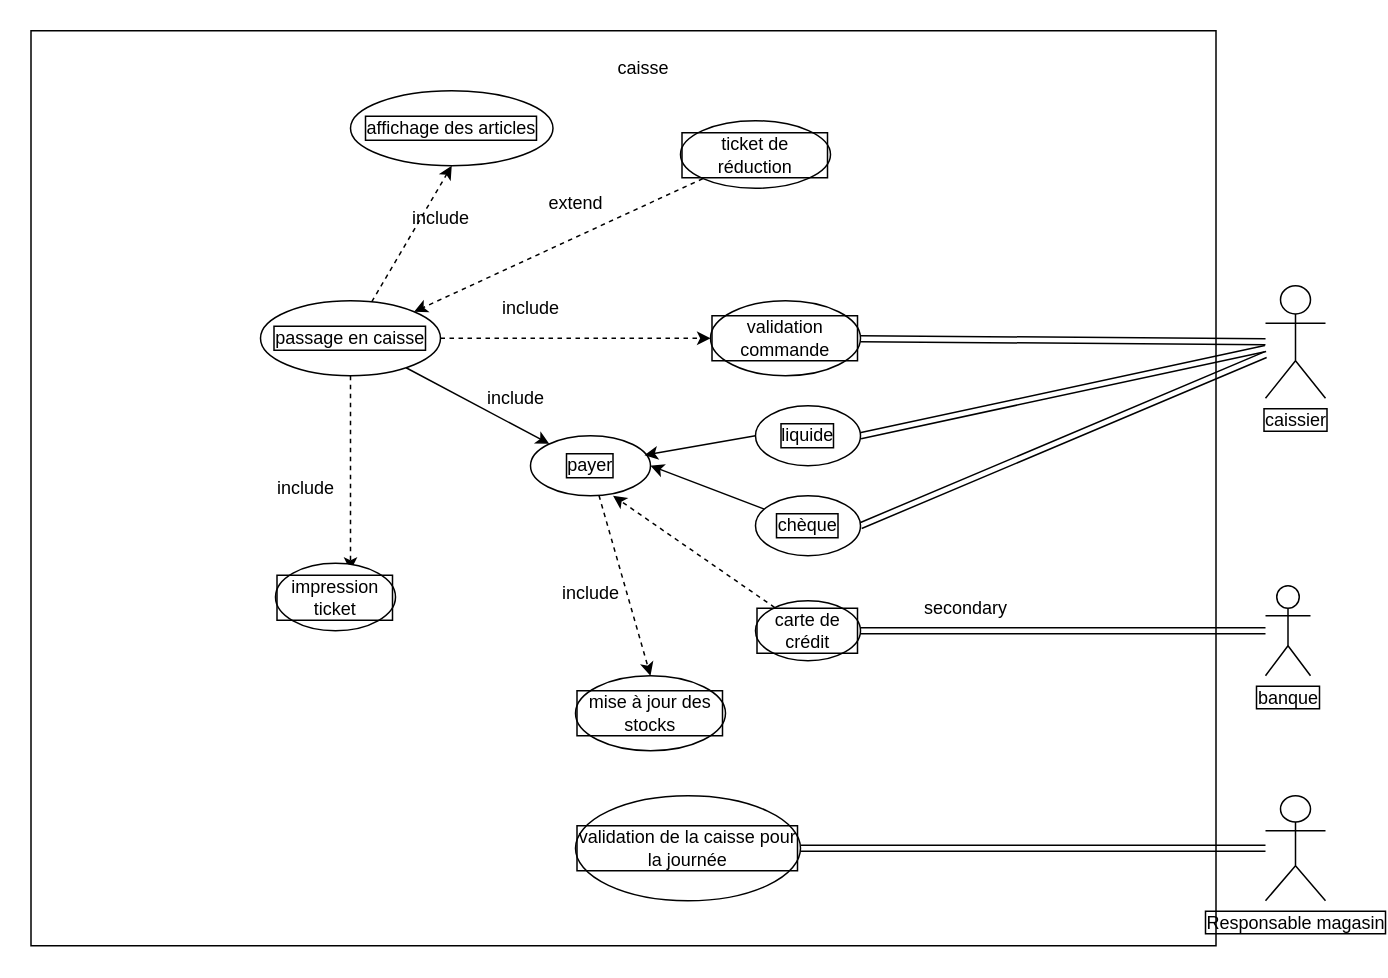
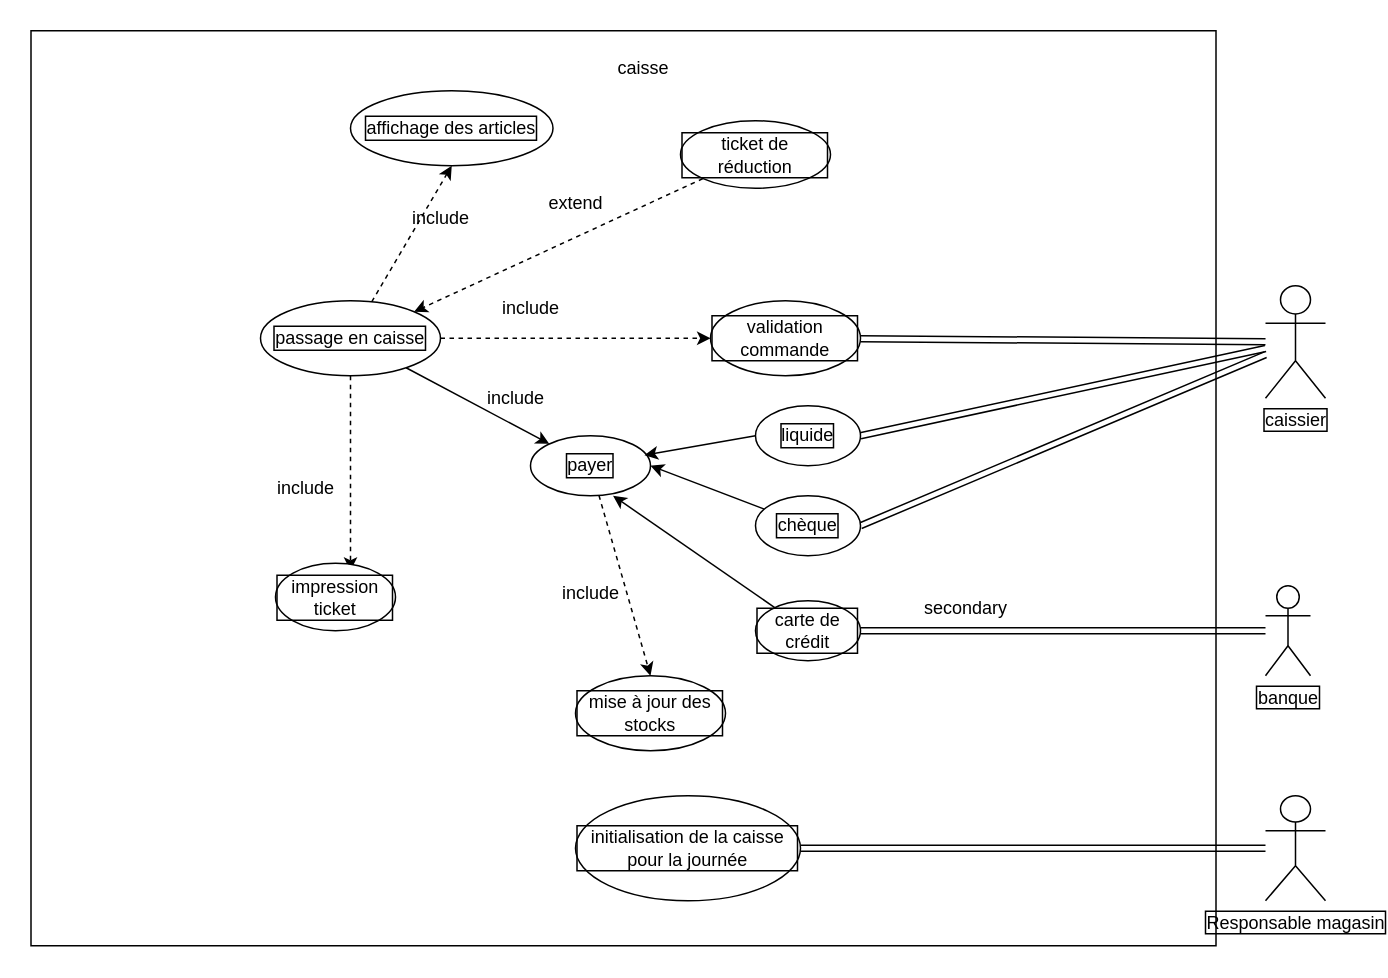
  <mxCell id="0" />
  <mxCell id="1" parent="0" />
  <mxCell id="2" value="" style="whiteSpace=wrap;html=1;" vertex="1" parent="1"><mxGeometry x="20" y="20" width="790" height="610" as="geometry" /></mxCell>
  <mxCell id="3" style="edgeStyle=none;html=1;entryX=0.5;entryY=1;entryDx=0;entryDy=0;dashed=1;strokeColor=default;" parent="1" source="7" target="12" edge="1"><mxGeometry relative="1" as="geometry" /></mxCell>
  <mxCell id="4" style="edgeStyle=none;html=1;entryX=0;entryY=0.5;entryDx=0;entryDy=0;dashed=1;strokeColor=default;" parent="1" source="7" target="14" edge="1"><mxGeometry relative="1" as="geometry" /></mxCell>
  <mxCell id="5" style="edgeStyle=none;html=1;strokeColor=default;dashed=0;" parent="1" source="7" target="17" edge="1"><mxGeometry relative="1" as="geometry" /></mxCell>
  <mxCell id="6" style="edgeStyle=none;html=1;entryX=0.625;entryY=0.111;entryDx=0;entryDy=0;entryPerimeter=0;strokeColor=default;dashed=1;" parent="1" source="7" target="28" edge="1"><mxGeometry relative="1" as="geometry" /></mxCell>
  <mxCell id="7" value="passage en caisse" style="ellipse;whiteSpace=wrap;html=1;labelBorderColor=default;" parent="1" vertex="1"><mxGeometry x="173" y="200" width="120" height="50" as="geometry" /></mxCell>
  <mxCell id="8" style="edgeStyle=none;shape=link;html=1;strokeColor=default;" parent="1" source="11" target="14" edge="1"><mxGeometry relative="1" as="geometry" /></mxCell>
  <mxCell id="9" style="edgeStyle=none;shape=link;html=1;entryX=1;entryY=0.5;entryDx=0;entryDy=0;strokeColor=default;" parent="1" source="11" target="22" edge="1"><mxGeometry relative="1" as="geometry" /></mxCell>
  <mxCell id="10" style="edgeStyle=none;shape=link;html=1;entryX=1;entryY=0.5;entryDx=0;entryDy=0;strokeColor=default;" parent="1" source="11" target="20" edge="1"><mxGeometry relative="1" as="geometry" /></mxCell>
  <mxCell id="11" value="caissier" style="shape=umlActor;verticalLabelPosition=bottom;verticalAlign=top;html=1;outlineConnect=0;labelBorderColor=default;" parent="1" vertex="1"><mxGeometry x="843" y="190" width="40" height="75" as="geometry" /></mxCell>
  <mxCell id="12" value="affichage des articles" style="ellipse;whiteSpace=wrap;html=1;labelBorderColor=default;" parent="1" vertex="1"><mxGeometry x="233" y="60" width="135" height="50" as="geometry" /></mxCell>
  <mxCell id="13" value="include" style="text;html=1;align=center;verticalAlign=middle;resizable=0;points=[];autosize=1;strokeColor=none;fillColor=none;" parent="1" vertex="1"><mxGeometry x="263" y="130" width="60" height="30" as="geometry" /></mxCell>
  <mxCell id="14" value="validation commande" style="ellipse;whiteSpace=wrap;html=1;labelBorderColor=default;" parent="1" vertex="1"><mxGeometry x="473" y="200" width="100" height="50" as="geometry" /></mxCell>
  <mxCell id="15" value="include" style="text;html=1;align=center;verticalAlign=middle;resizable=0;points=[];autosize=1;strokeColor=none;fillColor=none;" parent="1" vertex="1"><mxGeometry x="323" y="190" width="60" height="30" as="geometry" /></mxCell>
  <mxCell id="16" style="edgeStyle=none;html=1;entryX=0.5;entryY=0;entryDx=0;entryDy=0;strokeColor=default;dashed=1;" parent="1" source="17" target="33" edge="1"><mxGeometry relative="1" as="geometry" /></mxCell>
  <mxCell id="17" value="payer" style="ellipse;whiteSpace=wrap;html=1;labelBorderColor=default;" parent="1" vertex="1"><mxGeometry x="353" y="290" width="80" height="40" as="geometry" /></mxCell>
  <mxCell id="18" value="include" style="text;html=1;align=center;verticalAlign=middle;resizable=0;points=[];autosize=1;strokeColor=none;fillColor=none;" parent="1" vertex="1"><mxGeometry x="313" y="250" width="60" height="30" as="geometry" /></mxCell>
  <mxCell id="19" style="edgeStyle=none;html=1;exitX=0;exitY=0.5;exitDx=0;exitDy=0;entryX=0.95;entryY=0.325;entryDx=0;entryDy=0;entryPerimeter=0;strokeColor=default;" parent="1" source="20" target="17" edge="1"><mxGeometry relative="1" as="geometry" /></mxCell>
  <mxCell id="20" value="liquide" style="ellipse;whiteSpace=wrap;html=1;labelBorderColor=default;" parent="1" vertex="1"><mxGeometry x="503" y="270" width="70" height="40" as="geometry" /></mxCell>
  <mxCell id="21" style="edgeStyle=none;html=1;entryX=1;entryY=0.5;entryDx=0;entryDy=0;strokeColor=default;" parent="1" source="22" target="17" edge="1"><mxGeometry relative="1" as="geometry" /></mxCell>
  <mxCell id="22" value="chèque" style="ellipse;whiteSpace=wrap;html=1;labelBorderColor=default;" parent="1" vertex="1"><mxGeometry x="503" y="330" width="70" height="40" as="geometry" /></mxCell>
- <mxCell id="23" style="edgeStyle=none;html=1;strokeColor=default;entryX=0.688;entryY=1;entryDx=0;entryDy=0;entryPerimeter=0;dashed=1;" parent="1" source="24" target="17" edge="1"><mxGeometry relative="1" as="geometry"><mxPoint x="343" y="370" as="targetPoint" /></mxGeometry></mxCell>
+ <mxCell id="23" style="edgeStyle=none;html=1;strokeColor=default;entryX=0.688;entryY=1;entryDx=0;entryDy=0;entryPerimeter=0;" parent="1" source="24" target="17" edge="1"><mxGeometry relative="1" as="geometry"><mxPoint x="343" y="370" as="targetPoint" /></mxGeometry></mxCell>
  <mxCell id="24" value="carte de crédit" style="ellipse;whiteSpace=wrap;html=1;labelBorderColor=default;" parent="1" vertex="1"><mxGeometry x="503" y="400" width="70" height="40" as="geometry" /></mxCell>
  <mxCell id="25" value="banque" style="shape=umlActor;verticalLabelPosition=bottom;verticalAlign=top;html=1;outlineConnect=0;labelBorderColor=default;" parent="1" vertex="1"><mxGeometry x="843" y="390" width="30" height="60" as="geometry" /></mxCell>
  <mxCell id="26" value="" style="edgeStyle=none;shape=link;html=1;entryX=1;entryY=0.5;entryDx=0;entryDy=0;strokeColor=default;endArrow=none;" parent="1" source="25" target="24" edge="1"><mxGeometry relative="1" as="geometry"><mxPoint x="713" y="440" as="sourcePoint" /><mxPoint x="653" y="435" as="targetPoint" /></mxGeometry></mxCell>
  <mxCell id="27" value="secondary" style="text;html=1;align=center;verticalAlign=middle;resizable=0;points=[];autosize=1;strokeColor=none;fillColor=none;" parent="1" vertex="1"><mxGeometry x="603" y="390" width="80" height="30" as="geometry" /></mxCell>
  <mxCell id="28" value="impression ticket" style="ellipse;whiteSpace=wrap;html=1;labelBorderColor=default;" parent="1" vertex="1"><mxGeometry x="183" y="375" width="80" height="45" as="geometry" /></mxCell>
  <mxCell id="29" value="include" style="text;html=1;align=center;verticalAlign=middle;resizable=0;points=[];autosize=1;strokeColor=none;fillColor=none;" parent="1" vertex="1"><mxGeometry x="173" y="310" width="60" height="30" as="geometry" /></mxCell>
  <mxCell id="30" style="edgeStyle=none;html=1;entryX=1;entryY=0;entryDx=0;entryDy=0;dashed=1;strokeColor=default;" parent="1" source="31" target="7" edge="1"><mxGeometry relative="1" as="geometry" /></mxCell>
  <mxCell id="31" value="ticket de réduction" style="ellipse;whiteSpace=wrap;html=1;labelBorderColor=default;" parent="1" vertex="1"><mxGeometry x="453" y="80" width="100" height="45" as="geometry" /></mxCell>
  <mxCell id="32" value="extend" style="text;html=1;align=center;verticalAlign=middle;resizable=0;points=[];autosize=1;strokeColor=none;fillColor=none;" parent="1" vertex="1"><mxGeometry x="353" y="120" width="60" height="30" as="geometry" /></mxCell>
  <mxCell id="33" value="mise à jour des stocks" style="ellipse;whiteSpace=wrap;html=1;labelBorderColor=default;" parent="1" vertex="1"><mxGeometry x="383" y="450" width="100" height="50" as="geometry" /></mxCell>
  <mxCell id="34" value="include" style="text;html=1;align=center;verticalAlign=middle;resizable=0;points=[];autosize=1;strokeColor=none;fillColor=none;" parent="1" vertex="1"><mxGeometry x="363" y="380" width="60" height="30" as="geometry" /></mxCell>
  <mxCell id="35" style="edgeStyle=none;shape=link;html=1;strokeColor=default;" parent="1" source="36" target="37" edge="1"><mxGeometry relative="1" as="geometry" /></mxCell>
- <mxCell id="36" value="validation de la caisse pour la journée" style="ellipse;whiteSpace=wrap;html=1;labelBorderColor=default;" parent="1" vertex="1"><mxGeometry x="383" y="530" width="150" height="70" as="geometry" /></mxCell>
+ <mxCell id="36" value="initialisation de la caisse pour la journée" style="ellipse;whiteSpace=wrap;html=1;labelBorderColor=default;" parent="1" vertex="1"><mxGeometry x="383" y="530" width="150" height="70" as="geometry" /></mxCell>
  <mxCell id="37" value="Responsable magasin" style="shape=umlActor;verticalLabelPosition=bottom;verticalAlign=top;html=1;outlineConnect=0;labelBorderColor=default;" parent="1" vertex="1"><mxGeometry x="843" y="530" width="40" height="70" as="geometry" /></mxCell>
  <mxCell id="38" value="caisse" style="text;html=1;align=center;verticalAlign=middle;resizable=0;points=[];autosize=1;strokeColor=none;fillColor=none;" vertex="1" parent="1"><mxGeometry x="398" y="30" width="60" height="30" as="geometry" /></mxCell>
